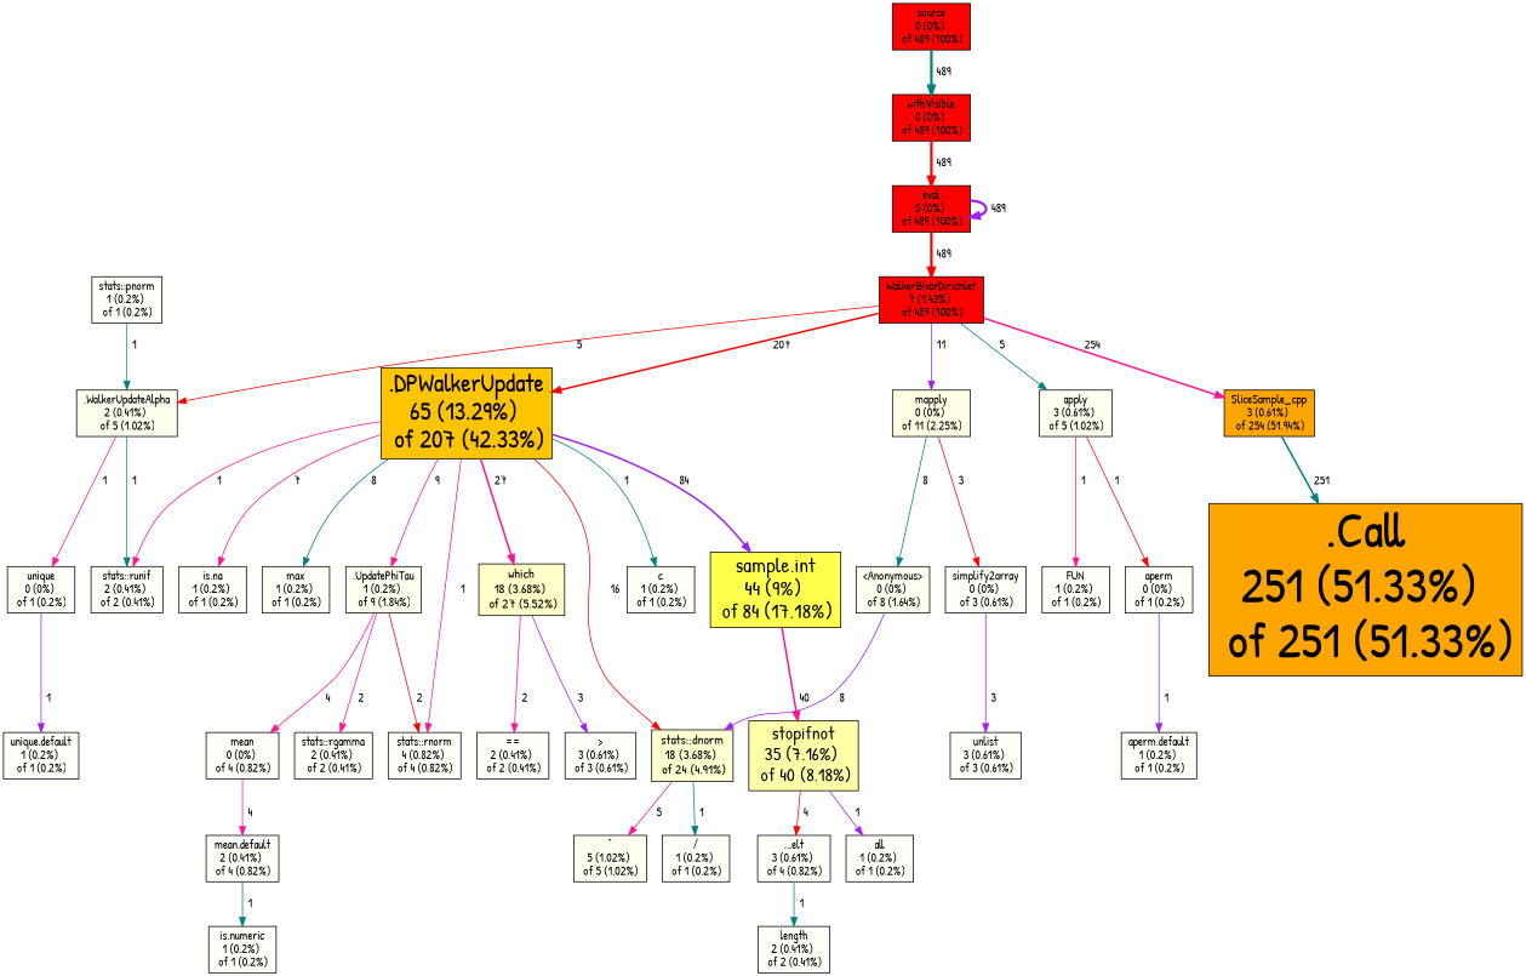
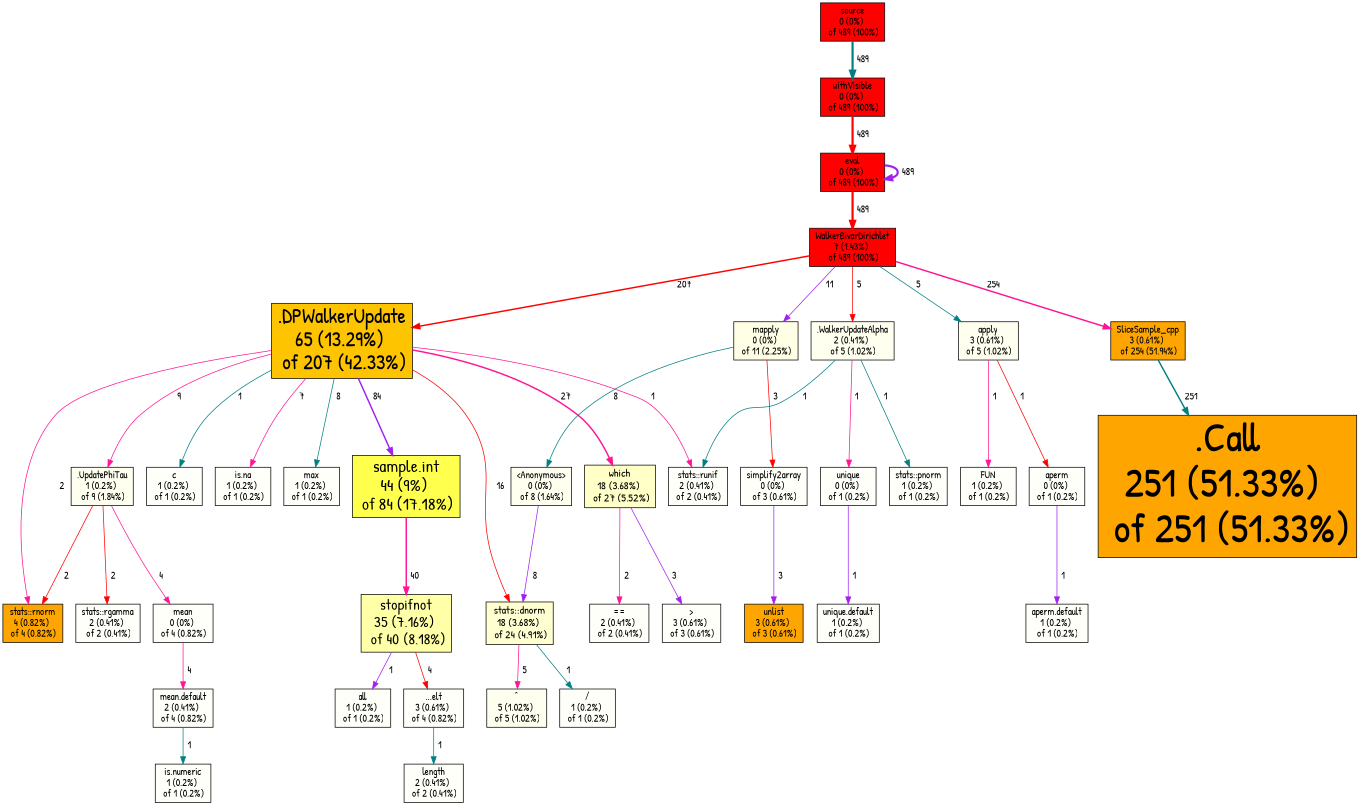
  digraph {
    fontname="Patrick Hand"
    rankdir=TB
    node [color=black fillcolor="#FFFFFA" fontname="Patrick Hand" fontsize=14 shape=box style=filled]
    edge [color=deeppink fontname="Patrick Hand" penwidth=1]
    "...elt\n3 (0.61%) \n of 4 (0.82%)"
    "length\n2 (0.41%) \n of 2 (0.41%)"
    ".Call\n251 (51.33%) \n of 251 (51.33%)" [fillcolor="#FFA500" fontsize=57.3159663619135]
    ".DPWalkerUpdate\n65 (13.29%) \n of 207 (42.33%)" [fillcolor="#FFC400" fontsize=29.1643618136931]
    ".UpdatePhiTau\n1 (0.2%) \n of 9 (1.84%)" [fillcolor="#FFFFF0"]
    "c\n1 (0.2%) \n of 1 (0.2%)"
    "is.na\n1 (0.2%) \n of 1 (0.2%)"
    "max\n1 (0.2%) \n of 1 (0.2%)"
    "sample.int\n44 (9%) \n of 84 (17.18%)" [fillcolor="#FFFF4D" fontsize=24]
    "stats::dnorm\n18 (3.68%) \n of 24 (4.91%)" [fillcolor="#FFFFD1" fontsize=15.3466608746007]
-   "stats::rnorm\n4 (0.82%) \n of 4 (0.82%)"
+   "stats::rnorm\n4 (0.82%) \n of 4 (0.82%)" [fillcolor="#FFA500"]
    "stats::runif\n2 (0.41%) \n of 2 (0.41%)"
    "which\n18 (3.68%) \n of 27 (5.52%)" [fillcolor="#FFFFC7" fontsize=15.3466608746007]
    "mean\n0 (0%) \n of 4 (0.82%)"
    "stats::rgamma\n2 (0.41%) \n of 2 (0.41%)"
    "stopifnot\n35 (7.16%) \n of 40 (8.18%)" [fillcolor="#FFFFA8" fontsize=21.4065410564154]
    "/\n1 (0.2%) \n of 1 (0.2%)"
    "^\n5 (1.02%) \n of 5 (1.02%)" [fillcolor="#FFFFF0"]
    "==\n2 (0.41%) \n of 2 (0.41%)"
    ">\n3 (0.61%) \n of 3 (0.61%)"
    "mean.default\n2 (0.41%) \n of 4 (0.82%)"
    "all\n1 (0.2%) \n of 1 (0.2%)"
    "is.numeric\n1 (0.2%) \n of 1 (0.2%)"
    ".WalkerUpdateAlpha\n2 (0.41%) \n of 5 (1.02%)" [fillcolor="#FFFFF0"]
    "stats::pnorm\n1 (0.2%) \n of 1 (0.2%)"
    "unique\n0 (0%) \n of 1 (0.2%)"
    "unique.default\n1 (0.2%) \n of 1 (0.2%)"
    "<Anonymous>\n0 (0%) \n of 8 (1.64%)" [fillcolor="#FFFFF0"]
    "aperm\n0 (0%) \n of 1 (0.2%)"
    "aperm.default\n1 (0.2%) \n of 1 (0.2%)"
    "apply\n3 (0.61%) \n of 5 (1.02%)" [fillcolor="#FFFFF0"]
    "FUN\n1 (0.2%) \n of 1 (0.2%)"
    "eval\n0 (0%) \n of 489 (100%)" [fillcolor="#FF0000"]
    "WalkerBivarDirichlet\n7 (1.43%) \n of 489 (100%)" [fillcolor="#FF0000"]
    "mapply\n0 (0%) \n of 11 (2.25%)" [fillcolor="#FFFFE6"]
    "SliceSample_cpp\n3 (0.61%) \n of 254 (51.94%)" [fillcolor="#FFA500"]
    "simplify2array\n0 (0%) \n of 3 (0.61%)"
-   "unlist\n3 (0.61%) \n of 3 (0.61%)"
+   "unlist\n3 (0.61%) \n of 3 (0.61%)" [fillcolor="#FFA500"]
    "source\n0 (0%) \n of 489 (100%)" [fillcolor="#FF0000"]
    "withVisible\n0 (0%) \n of 489 (100%)" [fillcolor="#FF0000"]
    "...elt\n3 (0.61%) \n of 4 (0.82%)" -> "length\n2 (0.41%) \n of 2 (0.41%)" [color=teal label="  1"]
    ".DPWalkerUpdate\n65 (13.29%) \n of 207 (42.33%)" -> ".UpdatePhiTau\n1 (0.2%) \n of 9 (1.84%)" [label="  9"]
    ".DPWalkerUpdate\n65 (13.29%) \n of 207 (42.33%)" -> "c\n1 (0.2%) \n of 1 (0.2%)" [color=teal label="  1"]
    ".DPWalkerUpdate\n65 (13.29%) \n of 207 (42.33%)" -> "is.na\n1 (0.2%) \n of 1 (0.2%)" [label="  7"]
    ".DPWalkerUpdate\n65 (13.29%) \n of 207 (42.33%)" -> "max\n1 (0.2%) \n of 1 (0.2%)" [color=teal label="  8"]
    ".DPWalkerUpdate\n65 (13.29%) \n of 207 (42.33%)" -> "sample.int\n44 (9%) \n of 84 (17.18%)" [color=purple label="  84" penwidth=2]
    ".DPWalkerUpdate\n65 (13.29%) \n of 207 (42.33%)" -> "stats::dnorm\n18 (3.68%) \n of 24 (4.91%)" [color=red label="  16"]
-   ".DPWalkerUpdate\n65 (13.29%) \n of 207 (42.33%)" -> "stats::rnorm\n4 (0.82%) \n of 4 (0.82%)" [label="  1"]
+   ".DPWalkerUpdate\n65 (13.29%) \n of 207 (42.33%)" -> "stats::rnorm\n4 (0.82%) \n of 4 (0.82%)" [label="  2"]
    ".DPWalkerUpdate\n65 (13.29%) \n of 207 (42.33%)" -> "stats::runif\n2 (0.41%) \n of 2 (0.41%)" [label="  1"]
    ".DPWalkerUpdate\n65 (13.29%) \n of 207 (42.33%)" -> "which\n18 (3.68%) \n of 27 (5.52%)" [label="  27" penwidth=2]
    ".UpdatePhiTau\n1 (0.2%) \n of 9 (1.84%)" -> "stats::rnorm\n4 (0.82%) \n of 4 (0.82%)" [color=red label="  2"]
    ".UpdatePhiTau\n1 (0.2%) \n of 9 (1.84%)" -> "mean\n0 (0%) \n of 4 (0.82%)" [label="  4"]
-   ".UpdatePhiTau\n1 (0.2%) \n of 9 (1.84%)" -> "stats::rgamma\n2 (0.41%) \n of 2 (0.41%)" [label="  2"]
+   ".UpdatePhiTau\n1 (0.2%) \n of 9 (1.84%)" -> "stats::rgamma\n2 (0.41%) \n of 2 (0.41%)" [color=red label="  2"]
    "sample.int\n44 (9%) \n of 84 (17.18%)" -> "stopifnot\n35 (7.16%) \n of 40 (8.18%)" [label="  40" penwidth=2]
    "stats::dnorm\n18 (3.68%) \n of 24 (4.91%)" -> "/\n1 (0.2%) \n of 1 (0.2%)" [color=teal label="  1"]
    "stats::dnorm\n18 (3.68%) \n of 24 (4.91%)" -> "^\n5 (1.02%) \n of 5 (1.02%)" [label="  5"]
    "which\n18 (3.68%) \n of 27 (5.52%)" -> "==\n2 (0.41%) \n of 2 (0.41%)" [label="  2"]
    "which\n18 (3.68%) \n of 27 (5.52%)" -> ">\n3 (0.61%) \n of 3 (0.61%)" [color=purple label="  3"]
    "mean\n0 (0%) \n of 4 (0.82%)" -> "mean.default\n2 (0.41%) \n of 4 (0.82%)" [label="  4"]
    "stopifnot\n35 (7.16%) \n of 40 (8.18%)" -> "...elt\n3 (0.61%) \n of 4 (0.82%)" [color=red label="  4"]
    "stopifnot\n35 (7.16%) \n of 40 (8.18%)" -> "all\n1 (0.2%) \n of 1 (0.2%)" [color=purple label="  1"]
    "mean.default\n2 (0.41%) \n of 4 (0.82%)" -> "is.numeric\n1 (0.2%) \n of 1 (0.2%)" [color=teal label="  1"]
    ".WalkerUpdateAlpha\n2 (0.41%) \n of 5 (1.02%)" -> "stats::runif\n2 (0.41%) \n of 2 (0.41%)" [color=teal label="  1"]
-   "stats::pnorm\n1 (0.2%) \n of 1 (0.2%)" -> ".WalkerUpdateAlpha\n2 (0.41%) \n of 5 (1.02%)" [color=teal label="  1"]
+   ".WalkerUpdateAlpha\n2 (0.41%) \n of 5 (1.02%)" -> "stats::pnorm\n1 (0.2%) \n of 1 (0.2%)" [color=teal label="  1"]
    ".WalkerUpdateAlpha\n2 (0.41%) \n of 5 (1.02%)" -> "unique\n0 (0%) \n of 1 (0.2%)" [label="  1"]
    "unique\n0 (0%) \n of 1 (0.2%)" -> "unique.default\n1 (0.2%) \n of 1 (0.2%)" [color=purple label="  1"]
    "<Anonymous>\n0 (0%) \n of 8 (1.64%)" -> "stats::dnorm\n18 (3.68%) \n of 24 (4.91%)" [color=purple label="  8"]
    "aperm\n0 (0%) \n of 1 (0.2%)" -> "aperm.default\n1 (0.2%) \n of 1 (0.2%)" [color=purple label="  1"]
    "apply\n3 (0.61%) \n of 5 (1.02%)" -> "aperm\n0 (0%) \n of 1 (0.2%)" [color=red label="  1"]
    "apply\n3 (0.61%) \n of 5 (1.02%)" -> "FUN\n1 (0.2%) \n of 1 (0.2%)" [label="  1"]
    "eval\n0 (0%) \n of 489 (100%)" -> "eval\n0 (0%) \n of 489 (100%)" [color=purple label="  489" penwidth=3]
    "eval\n0 (0%) \n of 489 (100%)" -> "WalkerBivarDirichlet\n7 (1.43%) \n of 489 (100%)" [color=red label="  489" penwidth=3]
    "WalkerBivarDirichlet\n7 (1.43%) \n of 489 (100%)" -> ".DPWalkerUpdate\n65 (13.29%) \n of 207 (42.33%)" [color=red label="  207" penwidth=2]
    "WalkerBivarDirichlet\n7 (1.43%) \n of 489 (100%)" -> ".WalkerUpdateAlpha\n2 (0.41%) \n of 5 (1.02%)" [color=red label="  5"]
    "WalkerBivarDirichlet\n7 (1.43%) \n of 489 (100%)" -> "apply\n3 (0.61%) \n of 5 (1.02%)" [color=teal label="  5"]
    "WalkerBivarDirichlet\n7 (1.43%) \n of 489 (100%)" -> "mapply\n0 (0%) \n of 11 (2.25%)" [color=purple label="  11"]
    "WalkerBivarDirichlet\n7 (1.43%) \n of 489 (100%)" -> "SliceSample_cpp\n3 (0.61%) \n of 254 (51.94%)" [label="  254" penwidth=2]
    "mapply\n0 (0%) \n of 11 (2.25%)" -> "<Anonymous>\n0 (0%) \n of 8 (1.64%)" [color=teal label="  8"]
    "mapply\n0 (0%) \n of 11 (2.25%)" -> "simplify2array\n0 (0%) \n of 3 (0.61%)" [color=red label="  3"]
    "SliceSample_cpp\n3 (0.61%) \n of 254 (51.94%)" -> ".Call\n251 (51.33%) \n of 251 (51.33%)" [color=teal label="  251" penwidth=2]
    "simplify2array\n0 (0%) \n of 3 (0.61%)" -> "unlist\n3 (0.61%) \n of 3 (0.61%)" [color=purple label="  3"]
    "source\n0 (0%) \n of 489 (100%)" -> "withVisible\n0 (0%) \n of 489 (100%)" [color=teal label="  489" penwidth=3]
    "withVisible\n0 (0%) \n of 489 (100%)" -> "eval\n0 (0%) \n of 489 (100%)" [color=red label="  489" penwidth=3]
  }
